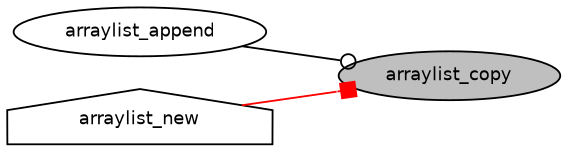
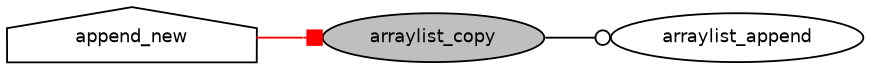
  digraph {
    rankdir=LR
    node [color=black fillcolor=white fontname=Helvetica fontsize=10 shape=ellipse style=filled]
    edge [fontname=Helvetica fontsize=10 labelfontname=Helvetica labelfontsize=10 style=solid]
    n1 [fillcolor=grey75 fontcolor=black height=0.2 label=arraylist_copy width=0.4]
    n2 [height=0.2 label=arraylist_append width=0.4]
-   n3 [height=0.2 label=arraylist_new shape=house width=0.4]
-   n2 -> n1 [arrowhead=odot color=black]
+   n3 [height=0.2 label=append_new shape=house width=0.4]
+   n1 -> n2 [arrowhead=odot color=black]
    n3 -> n1 [arrowhead=box color=red]
  }
